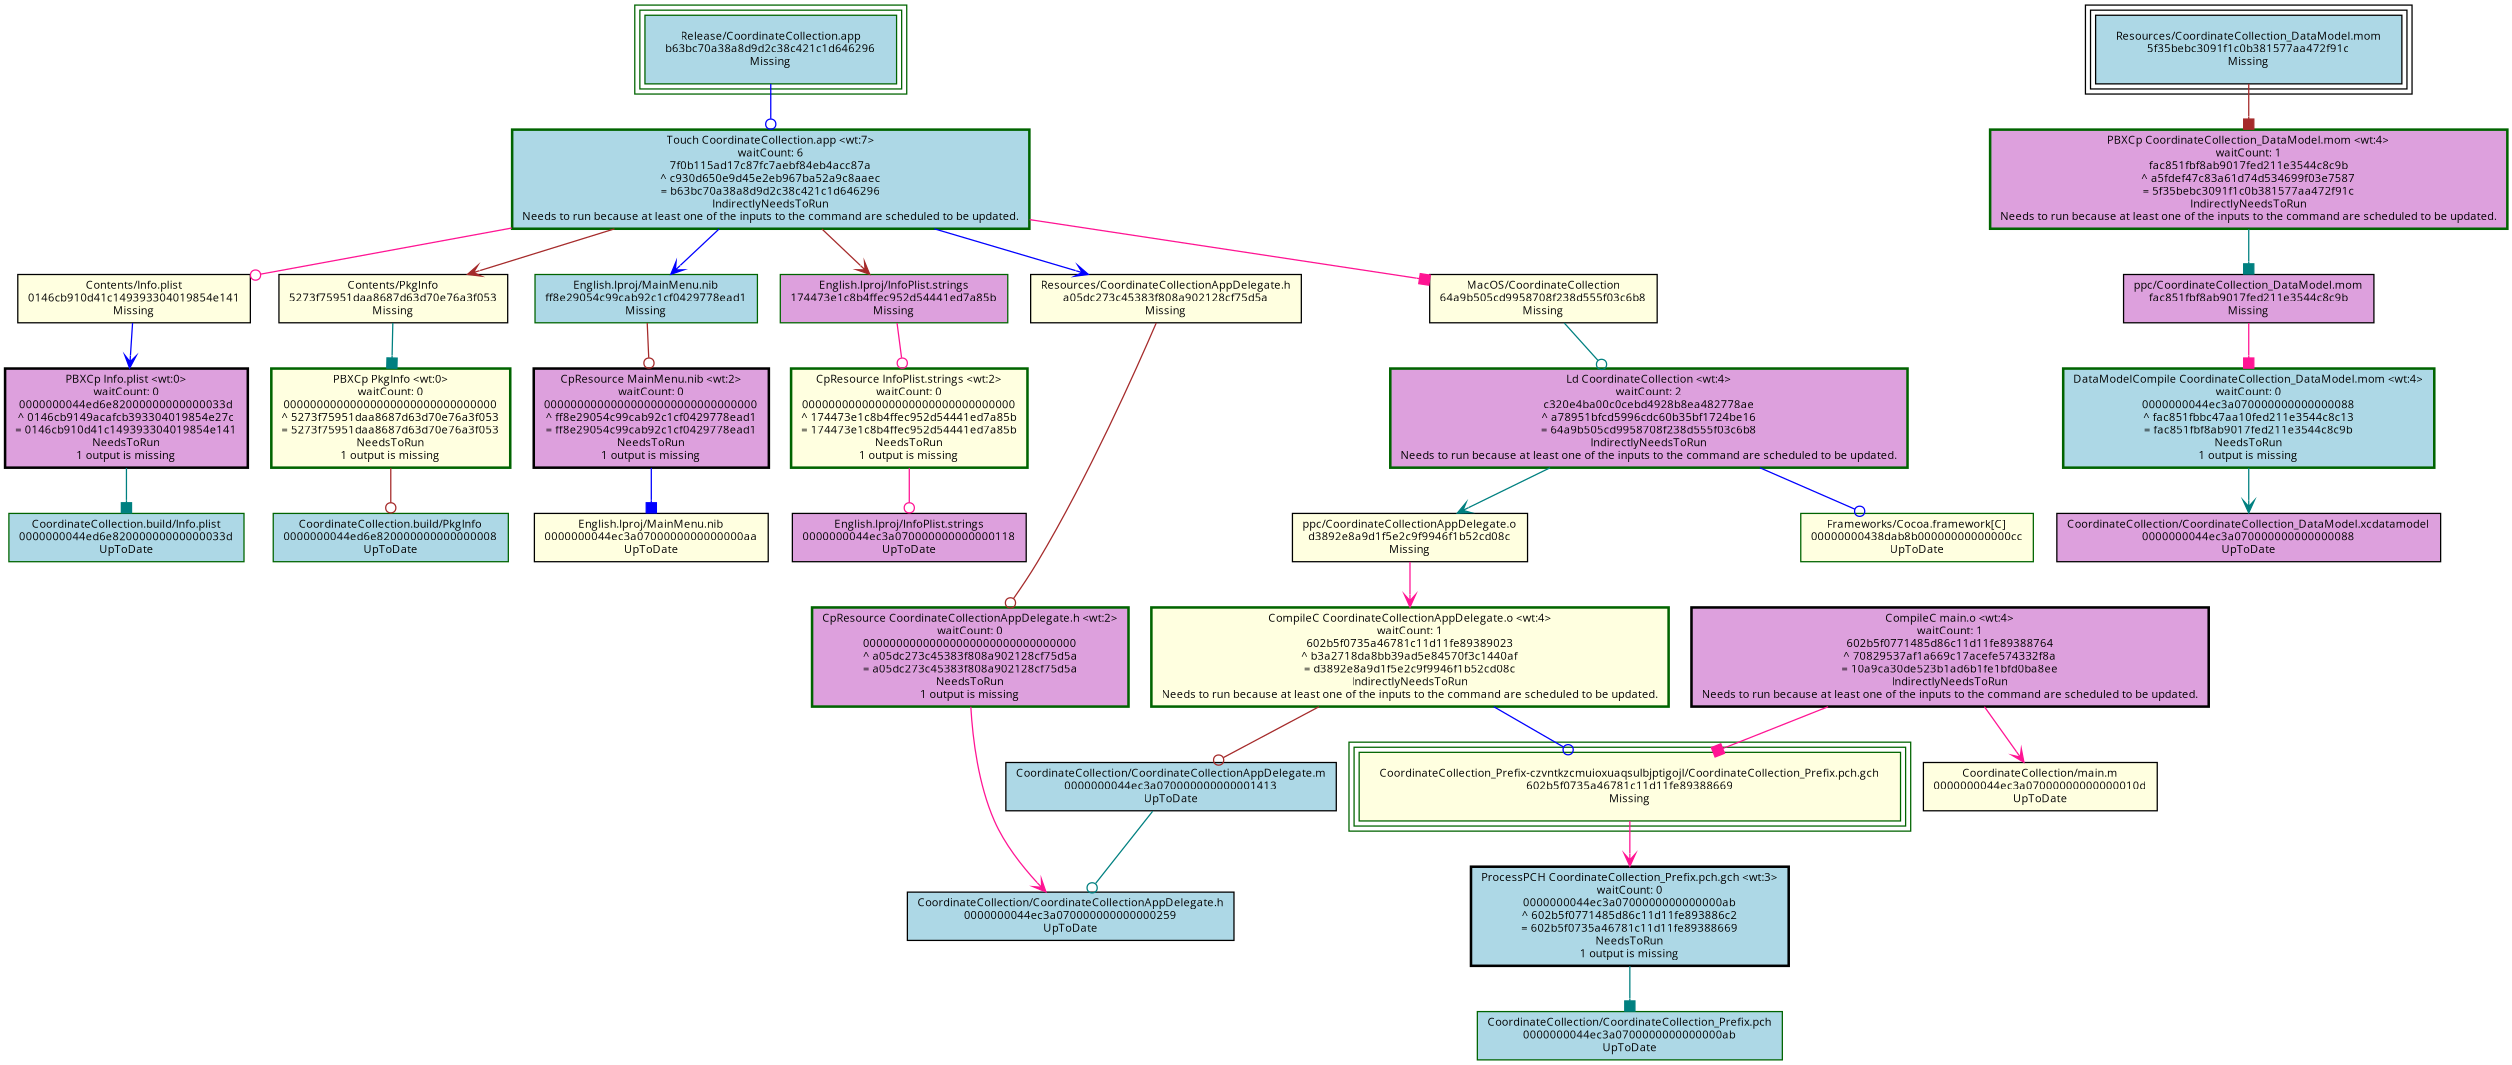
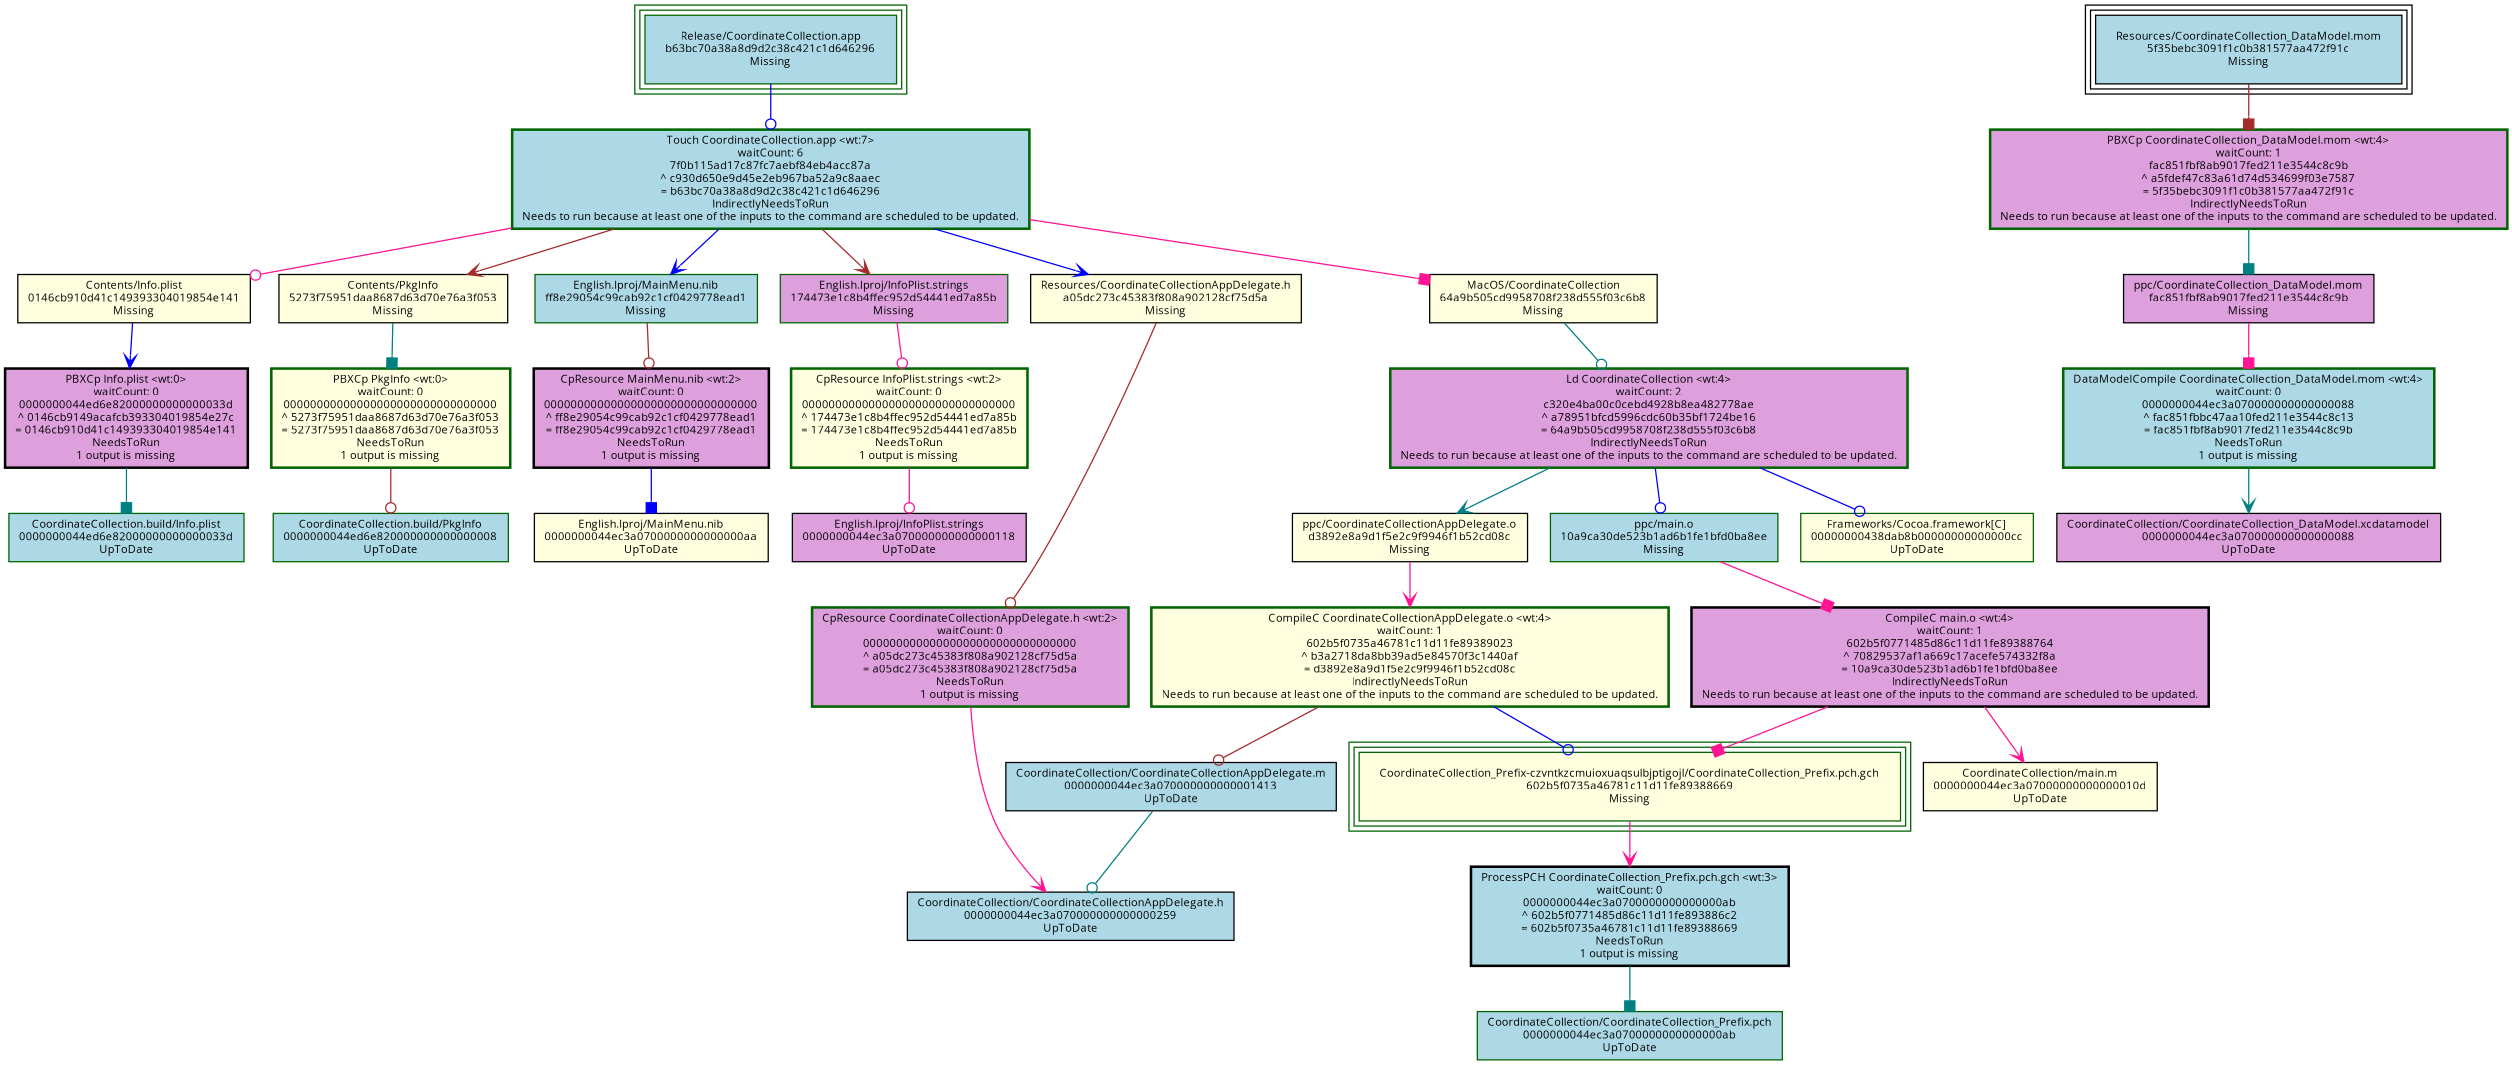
  digraph {
    concentrate=false
    fontname="Open Sans"
    node [color=darkgreen fillcolor=lightblue fontname="Open Sans" fontsize=9 shape=box style=filled]
    edge [arrowhead=odot arrowtail=normal color=deeppink style=solid fontname="Open Sans"]
    n1 [label="Release/CoordinateCollection.app\nb63bc70a38a8d9d2c38c421c1d646296\nMissing" peripheries=3]
    n2 [label="Touch CoordinateCollection.app <wt:7>\nwaitCount: 6\n7f0b115ad17c87fc7aebf84eb4acc87a\n^ c930d650e9d45e2eb967ba52a9c8aaec\n= b63bc70a38a8d9d2c38c421c1d646296\nIndirectlyNeedsToRun\nNeeds to run because at least one of the inputs to the command are scheduled to be updated." style="filled,bold"]
    n3 [color=black fillcolor=lightyellow label="Contents/Info.plist\n0146cb910d41c149393304019854e141\nMissing"]
    n4 [color=black fillcolor=plum label="PBXCp Info.plist <wt:0>\nwaitCount: 0\n0000000044ed6e82000000000000033d\n^ 0146cb9149acafcb393304019854e27c\n= 0146cb910d41c149393304019854e141\nNeedsToRun\n1 output is missing" style="filled,bold"]
    n5 [label="CoordinateCollection.build/Info.plist\n0000000044ed6e82000000000000033d\nUpToDate"]
    n6 [color=black fillcolor=lightyellow label="Contents/PkgInfo\n5273f75951daa8687d63d70e76a3f053\nMissing"]
    n7 [fillcolor=lightyellow label="PBXCp PkgInfo <wt:0>\nwaitCount: 0\n00000000000000000000000000000000\n^ 5273f75951daa8687d63d70e76a3f053\n= 5273f75951daa8687d63d70e76a3f053\nNeedsToRun\n1 output is missing" style="filled,bold"]
    n8 [label="CoordinateCollection.build/PkgInfo\n0000000044ed6e820000000000000008\nUpToDate"]
    n9 [label="English.lproj/MainMenu.nib\nff8e29054c99cab92c1cf0429778ead1\nMissing"]
    n10 [color=black fillcolor=plum label="CpResource MainMenu.nib <wt:2>\nwaitCount: 0\n00000000000000000000000000000000\n^ ff8e29054c99cab92c1cf0429778ead1\n= ff8e29054c99cab92c1cf0429778ead1\nNeedsToRun\n1 output is missing" style="filled,bold"]
    n11 [color=black fillcolor=lightyellow label="English.lproj/MainMenu.nib\n0000000044ec3a0700000000000000aa\nUpToDate"]
    n12 [fillcolor=plum label="English.lproj/InfoPlist.strings\n174473e1c8b4ffec952d54441ed7a85b\nMissing"]
    n13 [fillcolor=lightyellow label="CpResource InfoPlist.strings <wt:2>\nwaitCount: 0\n00000000000000000000000000000000\n^ 174473e1c8b4ffec952d54441ed7a85b\n= 174473e1c8b4ffec952d54441ed7a85b\nNeedsToRun\n1 output is missing" style="filled,bold"]
    n14 [color=black fillcolor=plum label="English.lproj/InfoPlist.strings\n0000000044ec3a070000000000000118\nUpToDate"]
    n15 [color=black fillcolor=lightyellow label="Resources/CoordinateCollectionAppDelegate.h\na05dc273c45383f808a902128cf75d5a\nMissing"]
    n16 [fillcolor=plum label="CpResource CoordinateCollectionAppDelegate.h <wt:2>\nwaitCount: 0\n00000000000000000000000000000000\n^ a05dc273c45383f808a902128cf75d5a\n= a05dc273c45383f808a902128cf75d5a\nNeedsToRun\n1 output is missing" style="filled,bold"]
    n17 [color=black label="CoordinateCollection/CoordinateCollectionAppDelegate.h\n0000000044ec3a070000000000000259\nUpToDate"]
+   n18 [label="ppc/main.o\n10a9ca30de523b1ad6b1fe1bfd0ba8ee\nMissing"]
    n19 [color=black fillcolor=plum label="CompileC main.o <wt:4>\nwaitCount: 1\n602b5f0771485d86c11d11fe89388764\n^ 70829537af1a669c17acefe574332f8a\n= 10a9ca30de523b1ad6b1fe1bfd0ba8ee\nIndirectlyNeedsToRun\nNeeds to run because at least one of the inputs to the command are scheduled to be updated." style="filled,bold"]
    n20 [label="CoordinateCollection/CoordinateCollection_Prefix.pch\n0000000044ec3a0700000000000000ab\nUpToDate"]
    n21 [fillcolor=lightyellow label="CoordinateCollection_Prefix-czvntkzcmuioxuaqsulbjptigojl/CoordinateCollection_Prefix.pch.gch\n602b5f0735a46781c11d11fe89388669\nMissing" peripheries=3]
    n22 [color=black label="ProcessPCH CoordinateCollection_Prefix.pch.gch <wt:3>\nwaitCount: 0\n0000000044ec3a0700000000000000ab\n^ 602b5f0771485d86c11d11fe893886c2\n= 602b5f0735a46781c11d11fe89388669\nNeedsToRun\n1 output is missing" style="filled,bold"]
    n23 [color=black fillcolor=lightyellow label="CoordinateCollection/main.m\n0000000044ec3a07000000000000010d\nUpToDate"]
    n24 [color=black fillcolor=lightyellow label="ppc/CoordinateCollectionAppDelegate.o\nd3892e8a9d1f5e2c9f9946f1b52cd08c\nMissing"]
    n25 [fillcolor=lightyellow label="CompileC CoordinateCollectionAppDelegate.o <wt:4>\nwaitCount: 1\n602b5f0735a46781c11d11fe89389023\n^ b3a2718da8bb39ad5e84570f3c1440af\n= d3892e8a9d1f5e2c9f9946f1b52cd08c\nIndirectlyNeedsToRun\nNeeds to run because at least one of the inputs to the command are scheduled to be updated." style="filled,bold"]
    n26 [color=black label="CoordinateCollection/CoordinateCollectionAppDelegate.m\n0000000044ec3a070000000000001413\nUpToDate"]
    n27 [color=black fillcolor=plum label="ppc/CoordinateCollection_DataModel.mom\nfac851fbf8ab9017fed211e3544c8c9b\nMissing"]
    n28 [label="DataModelCompile CoordinateCollection_DataModel.mom <wt:4>\nwaitCount: 0\n0000000044ec3a070000000000000088\n^ fac851fbbc47aa10fed211e3544c8c13\n= fac851fbf8ab9017fed211e3544c8c9b\nNeedsToRun\n1 output is missing" style="filled,bold"]
    n29 [color=black fillcolor=plum label="CoordinateCollection/CoordinateCollection_DataModel.xcdatamodel\n0000000044ec3a070000000000000088\nUpToDate"]
    n30 [color=black label="Resources/CoordinateCollection_DataModel.mom\n5f35bebc3091f1c0b381577aa472f91c\nMissing" peripheries=3]
    n31 [fillcolor=plum label="PBXCp CoordinateCollection_DataModel.mom <wt:4>\nwaitCount: 1\nfac851fbf8ab9017fed211e3544c8c9b\n^ a5fdef47c83a61d74d534699f03e7587\n= 5f35bebc3091f1c0b381577aa472f91c\nIndirectlyNeedsToRun\nNeeds to run because at least one of the inputs to the command are scheduled to be updated." style="filled,bold"]
    n32 [color=black fillcolor=lightyellow label="MacOS/CoordinateCollection\n64a9b505cd9958708f238d555f03c6b8\nMissing"]
    n33 [fillcolor=plum label="Ld CoordinateCollection <wt:4>\nwaitCount: 2\nc320e4ba00c0cebd4928b8ea482778ae\n^ a78951bfcd5996cdc60b35bf1724be16\n= 64a9b505cd9958708f238d555f03c6b8\nIndirectlyNeedsToRun\nNeeds to run because at least one of the inputs to the command are scheduled to be updated." style="filled,bold"]
    n34 [fillcolor=lightyellow label="Frameworks/Cocoa.framework[C]\n00000000438dab8b00000000000000cc\nUpToDate"]
    n1 -> n2 [color=blue]
    n2 -> n3
    n2 -> n6 [arrowhead=vee color=brown]
    n2 -> n9 [arrowhead=vee color=blue]
    n2 -> n12 [arrowhead=vee color=brown]
    n2 -> n15 [arrowhead=vee color=blue]
    n2 -> n32 [arrowhead=box]
    n3 -> n4 [arrowhead=vee color=blue]
    n4 -> n5 [arrowhead=box color=teal]
    n6 -> n7 [arrowhead=box color=teal]
    n7 -> n8 [color=brown]
    n9 -> n10 [color=brown]
    n10 -> n11 [arrowhead=box color=blue]
    n12 -> n13
    n13 -> n14
    n15 -> n16 [color=brown]
    n16 -> n17 [arrowhead=vee]
+   n18 -> n19 [arrowhead=box]
    n19 -> n21 [arrowhead=box]
    n19 -> n23 [arrowhead=vee]
    n21 -> n22 [arrowhead=vee]
    n22 -> n20 [arrowhead=box color=teal]
    n24 -> n25 [arrowhead=vee]
    n25 -> n21 [color=blue]
    n25 -> n26 [color=brown]
    n26 -> n17 [color=teal]
    n27 -> n28 [arrowhead=box]
    n28 -> n29 [arrowhead=vee color=teal]
    n30 -> n31 [arrowhead=box color=brown]
    n31 -> n27 [arrowhead=box color=teal]
    n32 -> n33 [color=teal]
+   n33 -> n18 [color=blue]
    n33 -> n24 [arrowhead=vee color=teal]
    n33 -> n34 [color=blue]
  }
